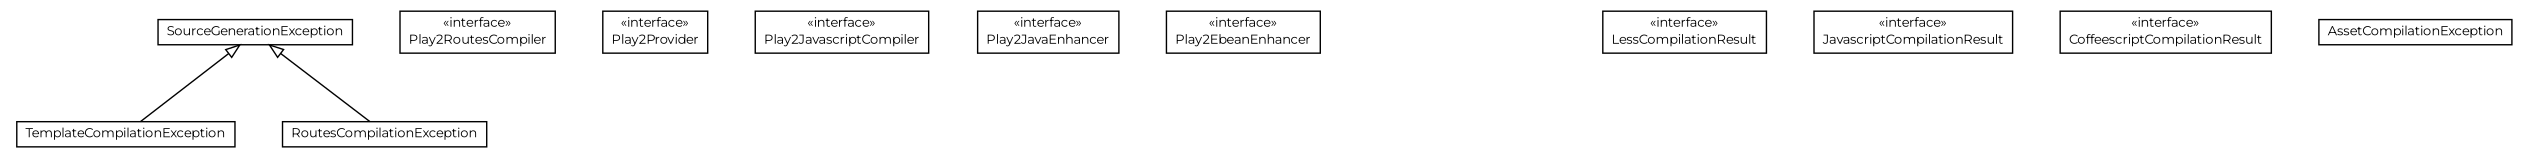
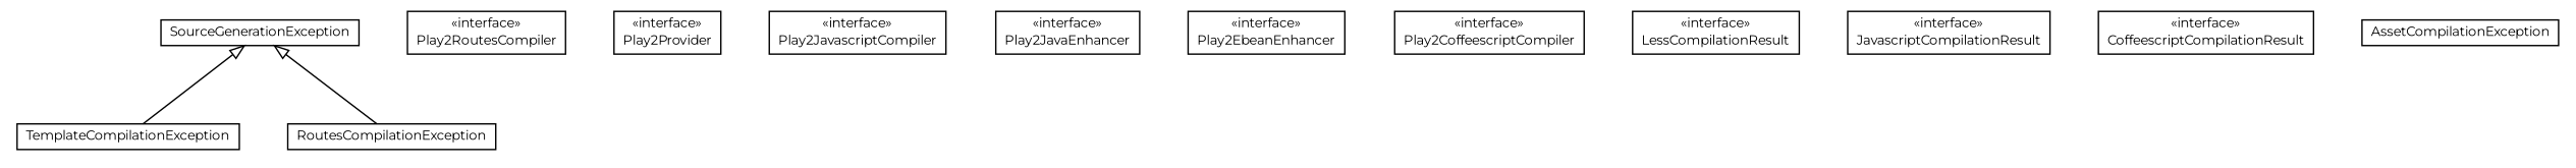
  digraph {
    fontname=Montserrat
    nodesep=0.25
    ranksep=0.5
    node [fontcolor=black fontname=Montserrat fontsize=9.0 shape=plaintext]
    edge [arrowtail=empty dir=back fontname=Montserrat fontsize=10 headport=p labelfontname=arial labelfontsize=10 tailport=p]
    n1 [label=<<table title="com.google.code.play2.provider.api.TemplateCompilationException" border="0" cellborder="1" cellspacing="0" cellpadding="2" port="p" href="./TemplateCompilationException.html"> 		<tr><td><table border="0" cellspacing="0" cellpadding="1"> <tr><td align="center" balign="center"> TemplateCompilationException </td></tr> 		</table></td></tr> 		</table>>]
    n2 [label=<<table title="com.google.code.play2.provider.api.SourceGenerationException" border="0" cellborder="1" cellspacing="0" cellpadding="2" port="p" href="./SourceGenerationException.html"> 		<tr><td><table border="0" cellspacing="0" cellpadding="1"> <tr><td align="center" balign="center"> SourceGenerationException </td></tr> 		</table></td></tr> 		</table>>]
    n3 [label=<<table title="com.google.code.play2.provider.api.RoutesCompilationException" border="0" cellborder="1" cellspacing="0" cellpadding="2" port="p" href="./RoutesCompilationException.html"> 		<tr><td><table border="0" cellspacing="0" cellpadding="1"> <tr><td align="center" balign="center"> RoutesCompilationException </td></tr> 		</table></td></tr> 		</table>>]
    n4 [label=<<table title="com.google.code.play2.provider.api.Play2RoutesCompiler" border="0" cellborder="1" cellspacing="0" cellpadding="2" port="p" href="./Play2RoutesCompiler.html"> 		<tr><td><table border="0" cellspacing="0" cellpadding="1"> <tr><td align="center" balign="center"> &#171;interface&#187; </td></tr> <tr><td align="center" balign="center"> Play2RoutesCompiler </td></tr> 		</table></td></tr> 		</table>>]
    n5 [label=<<table title="com.google.code.play2.provider.api.Play2Provider" border="0" cellborder="1" cellspacing="0" cellpadding="2" port="p" href="./Play2Provider.html"> 		<tr><td><table border="0" cellspacing="0" cellpadding="1"> <tr><td align="center" balign="center"> &#171;interface&#187; </td></tr> <tr><td align="center" balign="center"> Play2Provider </td></tr> 		</table></td></tr> 		</table>>]
    n6 [label=<<table title="com.google.code.play2.provider.api.Play2JavascriptCompiler" border="0" cellborder="1" cellspacing="0" cellpadding="2" port="p" href="./Play2JavascriptCompiler.html"> 		<tr><td><table border="0" cellspacing="0" cellpadding="1"> <tr><td align="center" balign="center"> &#171;interface&#187; </td></tr> <tr><td align="center" balign="center"> Play2JavascriptCompiler </td></tr> 		</table></td></tr> 		</table>>]
    n7 [label=<<table title="com.google.code.play2.provider.api.Play2JavaEnhancer" border="0" cellborder="1" cellspacing="0" cellpadding="2" port="p" href="./Play2JavaEnhancer.html"> 		<tr><td><table border="0" cellspacing="0" cellpadding="1"> <tr><td align="center" balign="center"> &#171;interface&#187; </td></tr> <tr><td align="center" balign="center"> Play2JavaEnhancer </td></tr> 		</table></td></tr> 		</table>>]
    n8 [label=<<table title="com.google.code.play2.provider.api.Play2EbeanEnhancer" border="0" cellborder="1" cellspacing="0" cellpadding="2" port="p" href="./Play2EbeanEnhancer.html"> 		<tr><td><table border="0" cellspacing="0" cellpadding="1"> <tr><td align="center" balign="center"> &#171;interface&#187; </td></tr> <tr><td align="center" balign="center"> Play2EbeanEnhancer </td></tr> 		</table></td></tr> 		</table>>]
+   n9 [label=<<table title="com.google.code.play2.provider.api.Play2CoffeescriptCompiler" border="0" cellborder="1" cellspacing="0" cellpadding="2" port="p" href="./Play2CoffeescriptCompiler.html"> 		<tr><td><table border="0" cellspacing="0" cellpadding="1"> <tr><td align="center" balign="center"> &#171;interface&#187; </td></tr> <tr><td align="center" balign="center"> Play2CoffeescriptCompiler </td></tr> 		</table></td></tr> 		</table>>]
    n10 [label=<<table title="com.google.code.play2.provider.api.LessCompilationResult" border="0" cellborder="1" cellspacing="0" cellpadding="2" port="p" href="./LessCompilationResult.html"> 		<tr><td><table border="0" cellspacing="0" cellpadding="1"> <tr><td align="center" balign="center"> &#171;interface&#187; </td></tr> <tr><td align="center" balign="center"> LessCompilationResult </td></tr> 		</table></td></tr> 		</table>>]
    n11 [label=<<table title="com.google.code.play2.provider.api.JavascriptCompilationResult" border="0" cellborder="1" cellspacing="0" cellpadding="2" port="p" href="./JavascriptCompilationResult.html"> 		<tr><td><table border="0" cellspacing="0" cellpadding="1"> <tr><td align="center" balign="center"> &#171;interface&#187; </td></tr> <tr><td align="center" balign="center"> JavascriptCompilationResult </td></tr> 		</table></td></tr> 		</table>>]
    n12 [label=<<table title="com.google.code.play2.provider.api.CoffeescriptCompilationResult" border="0" cellborder="1" cellspacing="0" cellpadding="2" port="p" href="./CoffeescriptCompilationResult.html"> 		<tr><td><table border="0" cellspacing="0" cellpadding="1"> <tr><td align="center" balign="center"> &#171;interface&#187; </td></tr> <tr><td align="center" balign="center"> CoffeescriptCompilationResult </td></tr> 		</table></td></tr> 		</table>>]
    n13 [label=<<table title="com.google.code.play2.provider.api.AssetCompilationException" border="0" cellborder="1" cellspacing="0" cellpadding="2" port="p" href="./AssetCompilationException.html"> 		<tr><td><table border="0" cellspacing="0" cellpadding="1"> <tr><td align="center" balign="center"> AssetCompilationException </td></tr> 		</table></td></tr> 		</table>>]
    n2 -> n1
    n2 -> n3
  }
